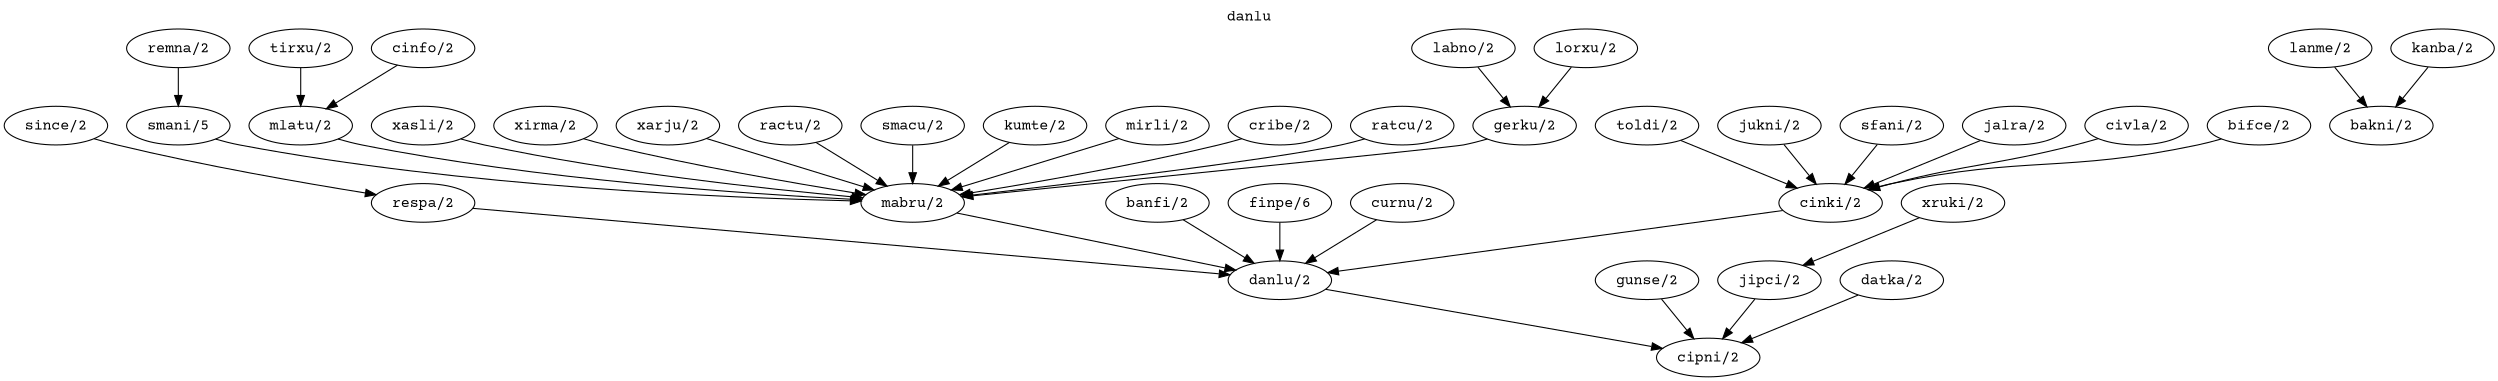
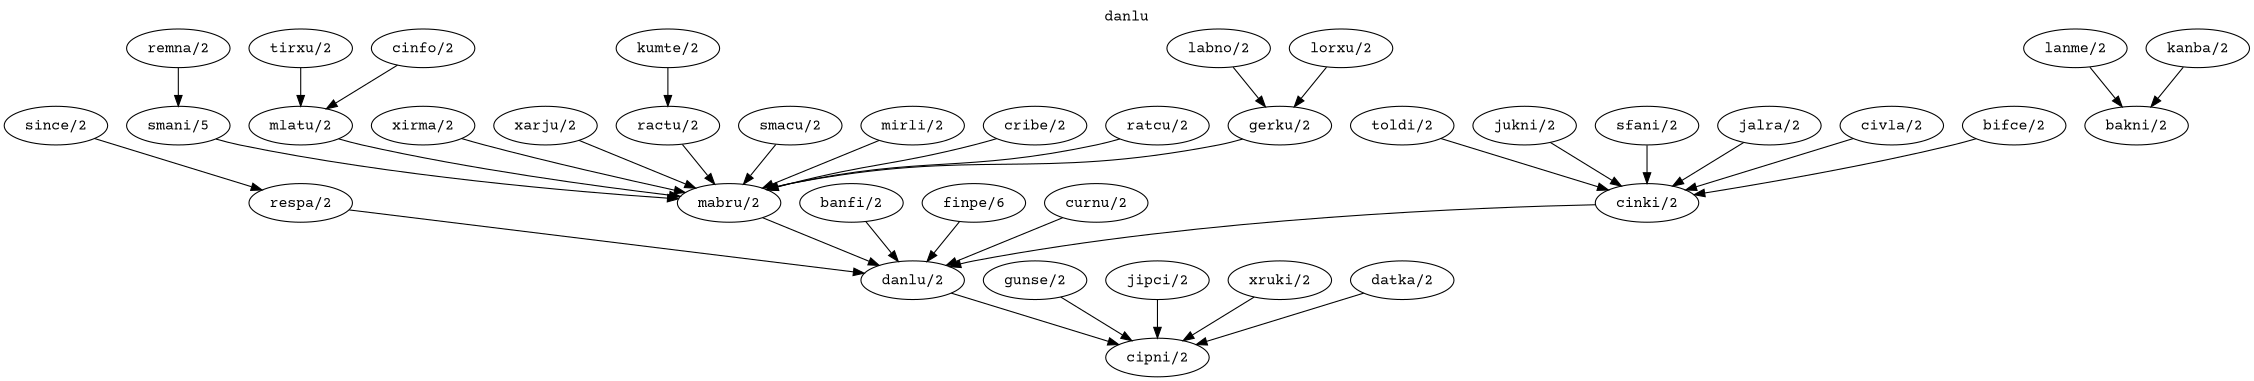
  digraph {
    fontname="Courier Prime"
    label=danlu
    labelloc=t
    node [fontname="Courier Prime"]
    edge [fontname="Courier Prime"]
    "since/2"
    "respa/2"
    "danlu/2"
    "cipni/2"
    n5 [label="smani/5"]
    "remna/2"
    "mabru/2"
    "tirxu/2"
    "mlatu/2"
    "cinfo/2"
-   "xasli/2"
    "xirma/2"
    "xarju/2"
    "ractu/2"
    "smacu/2"
    "kumte/2"
    "mirli/2"
    "cribe/2"
    "ratcu/2"
    "labno/2"
    "gerku/2"
    "lorxu/2"
    "banfi/2"
    n24 [label="finpe/6"]
    "curnu/2"
    "gunse/2"
    "jipci/2"
    "xruki/2"
    "datka/2"
    "toldi/2"
    "cinki/2"
    "jukni/2"
    "sfani/2"
    "jalra/2"
    "civla/2"
    "bifce/2"
    "lanme/2"
    "bakni/2"
    "kanba/2"
    "since/2" -> "respa/2"
    "respa/2" -> "danlu/2"
    "danlu/2" -> "cipni/2"
    n5 -> "mabru/2"
    "remna/2" -> n5
    "mabru/2" -> "danlu/2"
    "tirxu/2" -> "mlatu/2"
    "mlatu/2" -> "mabru/2"
    "cinfo/2" -> "mlatu/2"
-   "xasli/2" -> "mabru/2"
    "xirma/2" -> "mabru/2"
    "xarju/2" -> "mabru/2"
    "ractu/2" -> "mabru/2"
    "smacu/2" -> "mabru/2"
-   "kumte/2" -> "mabru/2"
+   "kumte/2" -> "ractu/2"
    "mirli/2" -> "mabru/2"
    "cribe/2" -> "mabru/2"
    "ratcu/2" -> "mabru/2"
    "labno/2" -> "gerku/2"
    "gerku/2" -> "mabru/2"
    "lorxu/2" -> "gerku/2"
    "banfi/2" -> "danlu/2"
    n24 -> "danlu/2"
    "curnu/2" -> "danlu/2"
    "gunse/2" -> "cipni/2"
    "jipci/2" -> "cipni/2"
-   "xruki/2" -> "jipci/2"
+   "xruki/2" -> "cipni/2"
    "datka/2" -> "cipni/2"
    "toldi/2" -> "cinki/2"
    "cinki/2" -> "danlu/2"
    "jukni/2" -> "cinki/2"
    "sfani/2" -> "cinki/2"
    "jalra/2" -> "cinki/2"
    "civla/2" -> "cinki/2"
    "bifce/2" -> "cinki/2"
    "lanme/2" -> "bakni/2"
    "kanba/2" -> "bakni/2"
  }
